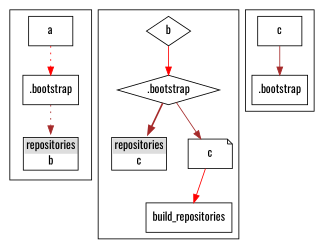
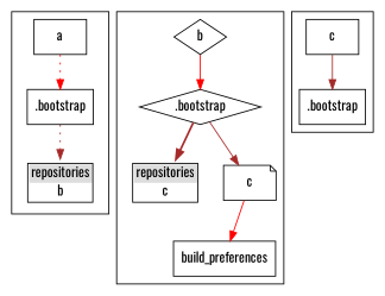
  digraph {
    fontname=Oswald
    node [shape=box fontname=Oswald]
    edge [color=brown style=solid fontname=Oswald]
    n1 [label=".bootstrap"]
    a
    n3 [label=< <TABLE BORDER="1" CELLBORDER="0" CELLSPACING="0"> <TR><TD bgcolor="#DDDDDD">repositories</TD></TR> <TR><TD PORT="f0">b</TD></TR> </TABLE>> shape=none]
    n4 [label=".bootstrap" shape=diamond]
    b [shape=diamond]
    n6 [label=< <TABLE BORDER="1" CELLBORDER="0" CELLSPACING="0"> <TR><TD bgcolor="#DDDDDD">repositories</TD></TR> <TR><TD PORT="f0">c</TD></TR> </TABLE>> shape=none]
    n7 [label=c shape=note]
-   n8 [label=build_repositories]
+   n8 [label=build_preferences]
    n9 [label=".bootstrap"]
    c
    subgraph cluster_1 {
      n1
      a
      n3
    }
    subgraph cluster_2 {
      n4
      b
      n6
      n7
      n8
    }
    subgraph cluster_3 {
      n9
      c
    }
    n1 -> n3 [style=dotted]
    a -> n1 [color=red style=dotted]
    n4 -> n6 [style=bold]
    n4 -> n7
    b -> n4 [color=red]
    n7 -> n8 [color=red]
    c -> n9
  }
